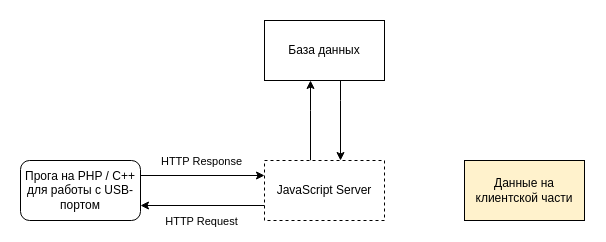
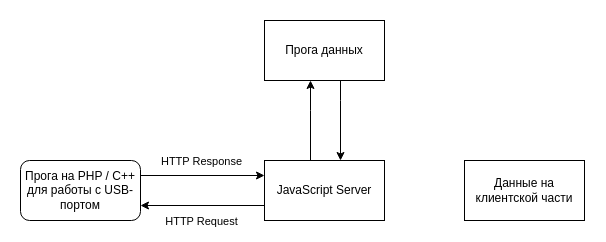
  <mxCell id="0" />
  <mxCell id="1" parent="0" />
  <mxCell id="2" value="Прога на PHP / C++ для работы с USB-портом" style="whiteSpace=wrap;html=1;rounded=1;" vertex="1" parent="1"><mxGeometry x="20" y="160" width="120" height="60" as="geometry" /></mxCell>
  <mxCell id="3" value="" style="edgeStyle=orthogonalEdgeStyle;rounded=0;orthogonalLoop=1;jettySize=auto;html=1;" edge="1" parent="1" source="4" target="6"><mxGeometry relative="1" as="geometry"><Array as="points"><mxPoint x="310" y="110" /><mxPoint x="310" y="110" /></Array></mxGeometry></mxCell>
- <mxCell id="4" value="JavaScript Server" style="whiteSpace=wrap;html=1;rounded=0;dashed=1;" vertex="1" parent="1"><mxGeometry x="264" y="160" width="120" height="60" as="geometry" /></mxCell>
+ <mxCell id="4" value="JavaScript Server" style="whiteSpace=wrap;html=1;rounded=0;" vertex="1" parent="1"><mxGeometry x="264" y="160" width="120" height="60" as="geometry" /></mxCell>
  <mxCell id="5" value="" style="edgeStyle=orthogonalEdgeStyle;rounded=0;orthogonalLoop=1;jettySize=auto;html=1;" edge="1" parent="1" source="6" target="4"><mxGeometry relative="1" as="geometry"><Array as="points"><mxPoint x="340" y="100" /><mxPoint x="340" y="100" /></Array></mxGeometry></mxCell>
- <mxCell id="6" value="База данных" style="whiteSpace=wrap;html=1;rounded=0;" vertex="1" parent="1"><mxGeometry x="264" y="20" width="120" height="60" as="geometry" /></mxCell>
+ <mxCell id="6" value="Прога данных" style="whiteSpace=wrap;html=1;rounded=0;" vertex="1" parent="1"><mxGeometry x="264" y="20" width="120" height="60" as="geometry" /></mxCell>
  <mxCell id="7" value="" style="endArrow=classic;html=1;exitX=1;exitY=0.25;exitDx=0;exitDy=0;entryX=0;entryY=0.25;entryDx=0;entryDy=0;" edge="1" parent="1" source="2" target="4"><mxGeometry width="50" height="50" relative="1" as="geometry"><mxPoint x="360" y="220" as="sourcePoint" /><mxPoint x="410" y="170" as="targetPoint" /></mxGeometry></mxCell>
  <mxCell id="8" value="HTTP Response" style="edgeLabel;html=1;align=center;verticalAlign=middle;resizable=0;points=[];" vertex="1" connectable="0" parent="7"><mxGeometry x="-0.339" y="2" relative="1" as="geometry"><mxPoint x="19" y="-13" as="offset" /></mxGeometry></mxCell>
  <mxCell id="9" value="" style="endArrow=classic;html=1;exitX=0;exitY=0.75;exitDx=0;exitDy=0;entryX=1;entryY=0.75;entryDx=0;entryDy=0;" edge="1" parent="1" source="4" target="2"><mxGeometry width="50" height="50" relative="1" as="geometry"><mxPoint x="140" y="210" as="sourcePoint" /><mxPoint x="150" y="220" as="targetPoint" /></mxGeometry></mxCell>
  <mxCell id="10" value="HTTP Request" style="edgeLabel;html=1;align=center;verticalAlign=middle;resizable=0;points=[];" vertex="1" connectable="0" parent="9"><mxGeometry x="0.339" relative="1" as="geometry"><mxPoint x="19" y="15" as="offset" /></mxGeometry></mxCell>
- <mxCell id="11" value="Данные на клиентской части" style="whiteSpace=wrap;html=1;rounded=0;fillColor=#fff2cc;" vertex="1" parent="1"><mxGeometry x="464" y="160" width="120" height="60" as="geometry" /></mxCell>
+ <mxCell id="11" value="Данные на клиентской части" style="whiteSpace=wrap;html=1;rounded=0;" vertex="1" parent="1"><mxGeometry x="464" y="160" width="120" height="60" as="geometry" /></mxCell>
